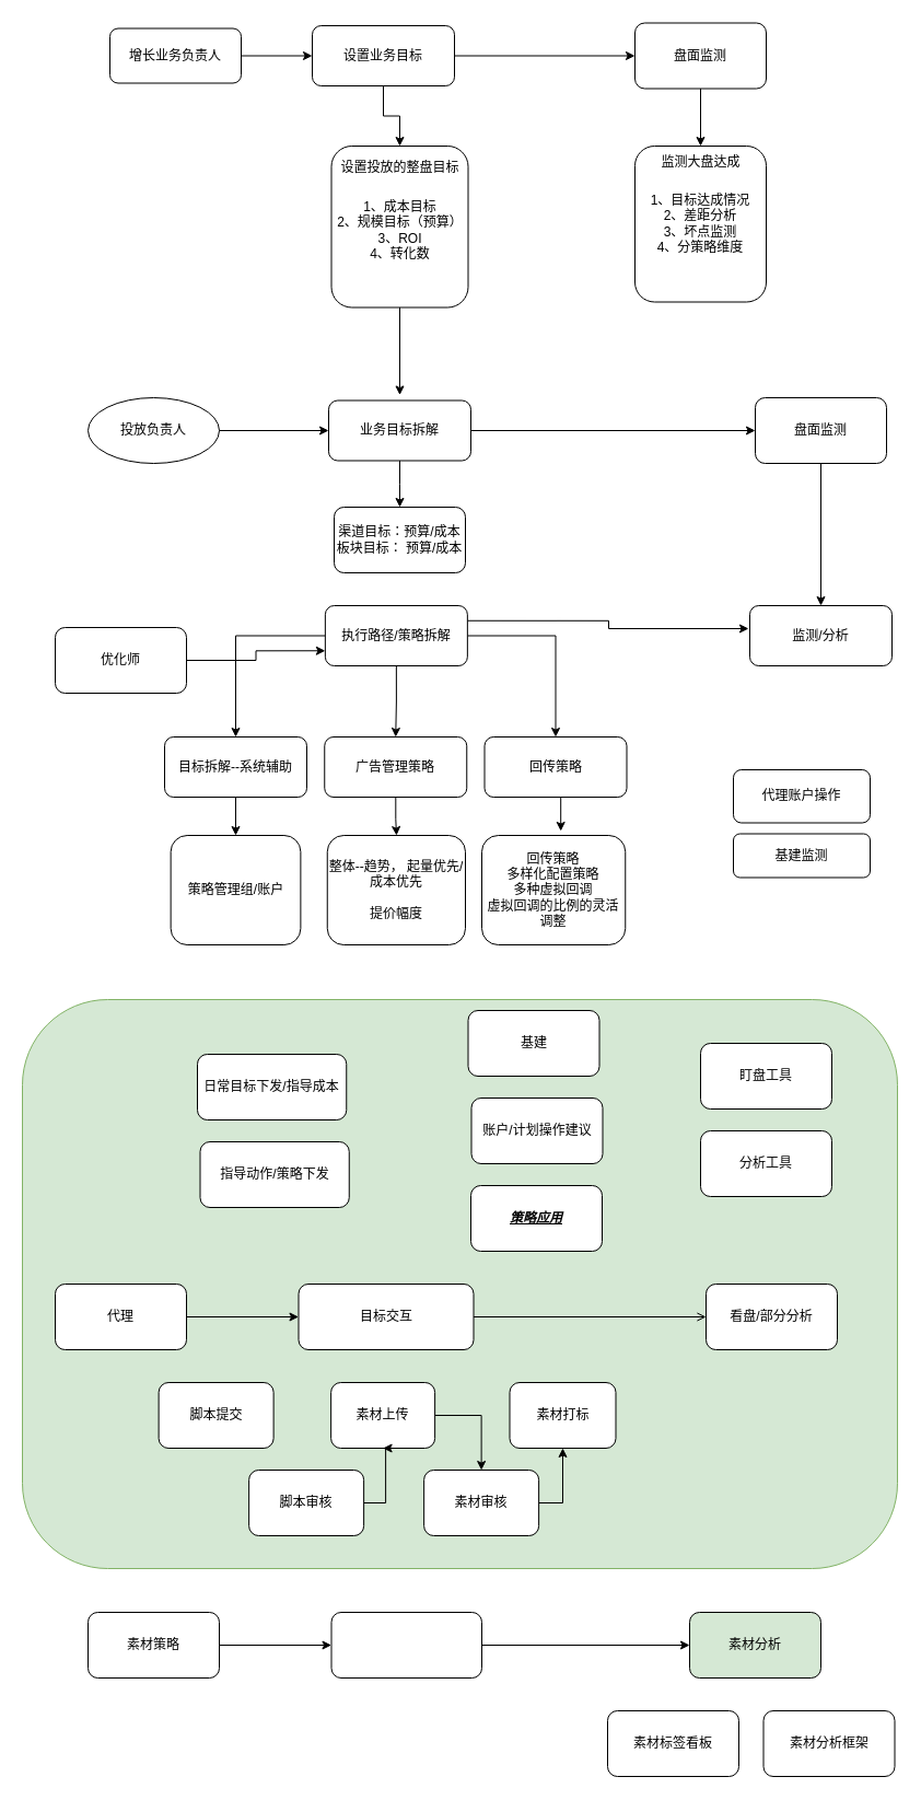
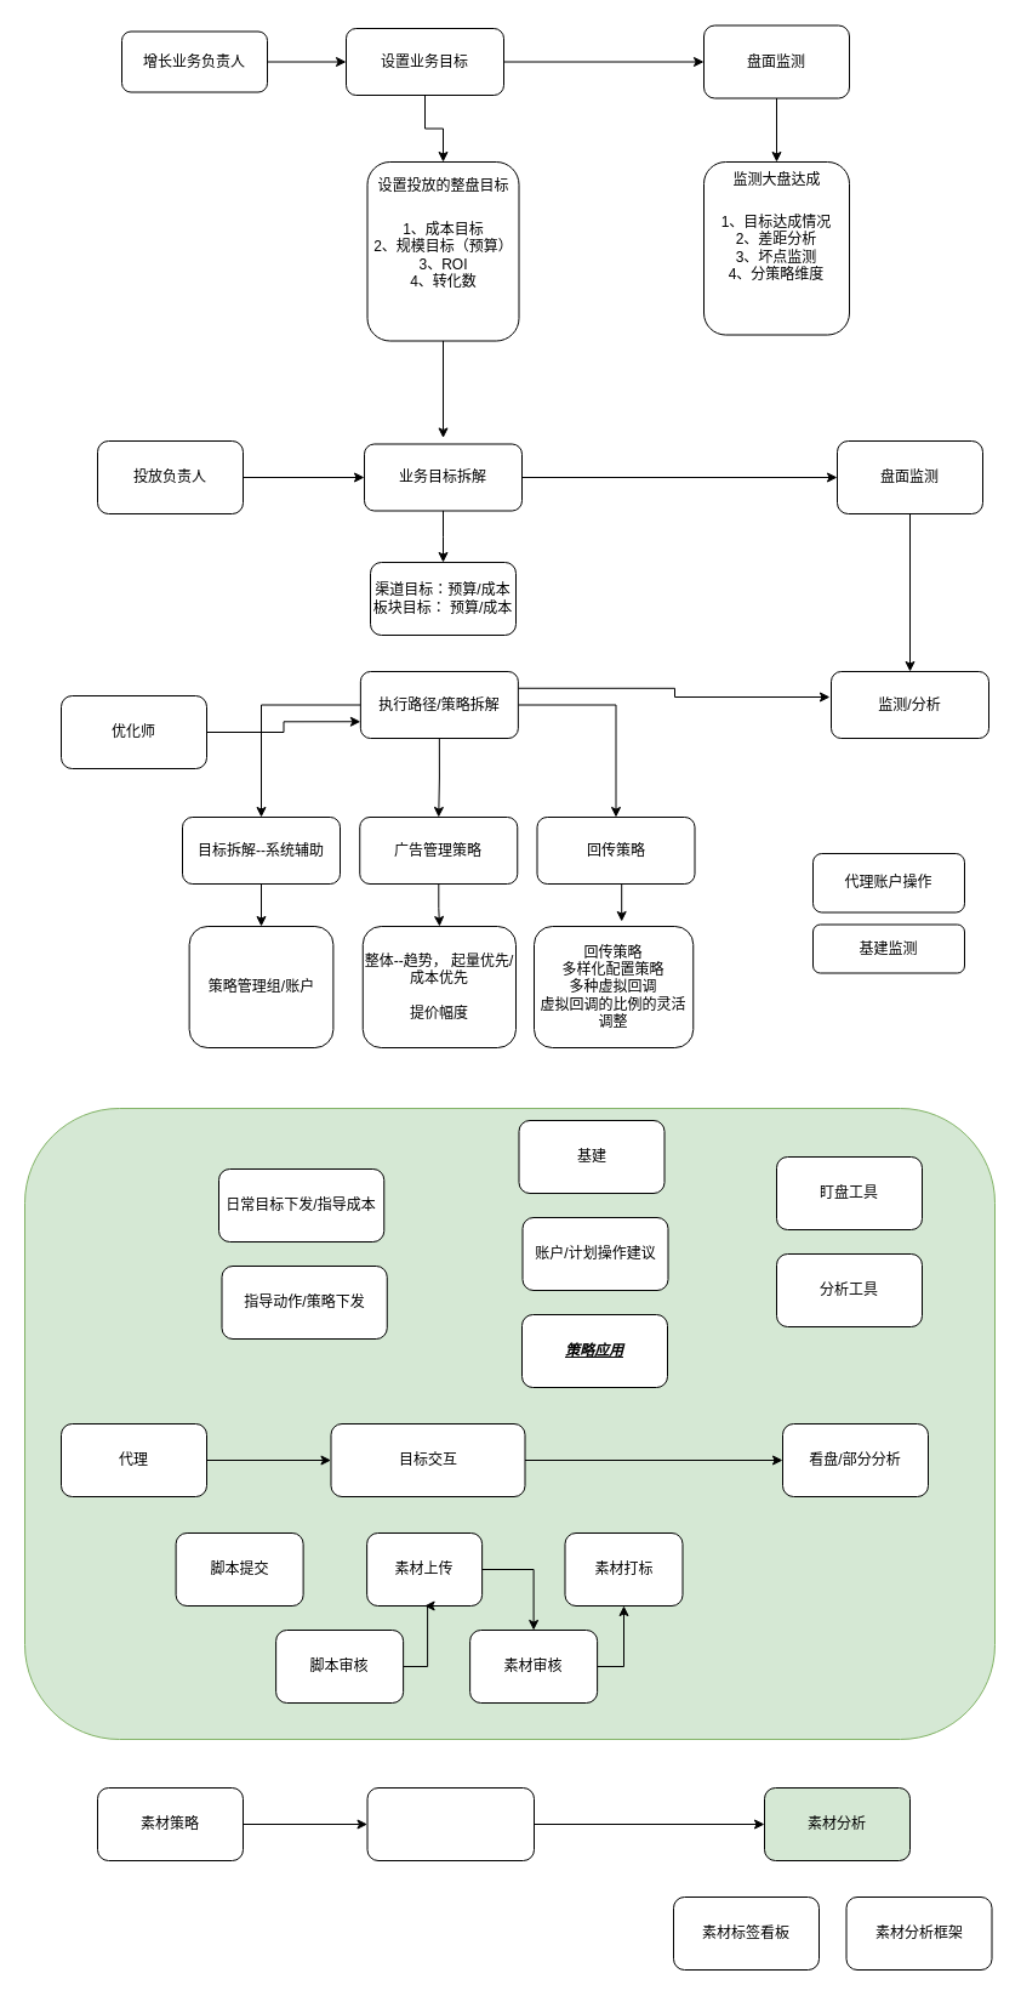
  <mxCell id="0" />
  <mxCell id="1" parent="0" />
  <mxCell id="2" value="" style="rounded=1;whiteSpace=wrap;html=1;fillColor=#d5e8d4;strokeColor=#82b366;" vertex="1" parent="1"><mxGeometry x="20" y="913" width="800" height="520" as="geometry" /></mxCell>
  <mxCell id="3" value="" style="edgeStyle=orthogonalEdgeStyle;rounded=0;orthogonalLoop=1;jettySize=auto;html=1;" parent="1" source="4" target="7" edge="1"><mxGeometry relative="1" as="geometry" /></mxCell>
  <mxCell id="4" value="增长业务负责人" style="rounded=1;whiteSpace=wrap;html=1;" parent="1" vertex="1"><mxGeometry x="100" y="25.5" width="120" height="50" as="geometry" /></mxCell>
  <mxCell id="5" value="" style="edgeStyle=orthogonalEdgeStyle;rounded=0;orthogonalLoop=1;jettySize=auto;html=1;" parent="1" source="7" target="9" edge="1"><mxGeometry relative="1" as="geometry" /></mxCell>
  <mxCell id="6" value="" style="edgeStyle=orthogonalEdgeStyle;rounded=0;orthogonalLoop=1;jettySize=auto;html=1;" parent="1" source="7" target="13" edge="1"><mxGeometry relative="1" as="geometry" /></mxCell>
  <mxCell id="7" value="设置业务目标" style="whiteSpace=wrap;html=1;rounded=1;" parent="1" vertex="1"><mxGeometry x="285" y="23" width="130" height="55" as="geometry" /></mxCell>
  <mxCell id="8" value="" style="edgeStyle=orthogonalEdgeStyle;rounded=0;orthogonalLoop=1;jettySize=auto;html=1;" parent="1" source="9" edge="1"><mxGeometry relative="1" as="geometry"><mxPoint x="365" y="360.5" as="targetPoint" /></mxGeometry></mxCell>
  <mxCell id="9" value="" style="whiteSpace=wrap;html=1;rounded=1;" parent="1" vertex="1"><mxGeometry x="302.5" y="133" width="125" height="147.5" as="geometry" /></mxCell>
  <mxCell id="10" value="设置投放的整盘目标" style="text;html=1;strokeColor=none;fillColor=none;align=center;verticalAlign=middle;whiteSpace=wrap;rounded=0;" parent="1" vertex="1"><mxGeometry x="287.5" y="138" width="155" height="30" as="geometry" /></mxCell>
  <mxCell id="11" value="1、成本目标&lt;br style=&quot;border-color: var(--border-color);&quot;&gt;2、规模目标（预算）&lt;br style=&quot;border-color: var(--border-color);&quot;&gt;3、ROI&lt;br style=&quot;border-color: var(--border-color);&quot;&gt;4、转化数" style="text;html=1;strokeColor=none;fillColor=none;align=center;verticalAlign=middle;whiteSpace=wrap;rounded=0;" parent="1" vertex="1"><mxGeometry x="287.5" y="165" width="155" height="90" as="geometry" /></mxCell>
  <mxCell id="12" value="" style="edgeStyle=orthogonalEdgeStyle;rounded=0;orthogonalLoop=1;jettySize=auto;html=1;" parent="1" source="13" target="14" edge="1"><mxGeometry relative="1" as="geometry" /></mxCell>
  <mxCell id="13" value="盘面监测" style="whiteSpace=wrap;html=1;rounded=1;" parent="1" vertex="1"><mxGeometry x="580" y="20.5" width="120" height="60" as="geometry" /></mxCell>
  <mxCell id="14" value="1、目标达成情况&lt;br&gt;2、差距分析&lt;br&gt;3、坏点监测&lt;br&gt;4、分策略维度" style="whiteSpace=wrap;html=1;rounded=1;" parent="1" vertex="1"><mxGeometry x="580" y="133" width="120" height="142.5" as="geometry" /></mxCell>
  <mxCell id="15" value="监测大盘达成" style="text;html=1;strokeColor=none;fillColor=none;align=center;verticalAlign=middle;whiteSpace=wrap;rounded=0;" parent="1" vertex="1"><mxGeometry x="562.5" y="133" width="155" height="30" as="geometry" /></mxCell>
- <mxCell id="16" value="投放负责人" style="ellipse;whiteSpace=wrap;html=1;" parent="1" vertex="1"><mxGeometry x="80" y="363" width="120" height="60" as="geometry" /></mxCell>
+ <mxCell id="16" value="投放负责人" style="rounded=1;whiteSpace=wrap;html=1;" parent="1" vertex="1"><mxGeometry x="80" y="363" width="120" height="60" as="geometry" /></mxCell>
  <mxCell id="17" value="" style="edgeStyle=orthogonalEdgeStyle;rounded=0;orthogonalLoop=1;jettySize=auto;html=1;exitX=1;exitY=0.5;exitDx=0;exitDy=0;" parent="1" source="16" target="20" edge="1"><mxGeometry relative="1" as="geometry"><mxPoint x="220" y="393" as="sourcePoint" /></mxGeometry></mxCell>
  <mxCell id="18" value="" style="edgeStyle=orthogonalEdgeStyle;rounded=0;orthogonalLoop=1;jettySize=auto;html=1;" parent="1" source="20" edge="1"><mxGeometry relative="1" as="geometry"><mxPoint x="365" y="463" as="targetPoint" /></mxGeometry></mxCell>
  <mxCell id="19" style="edgeStyle=orthogonalEdgeStyle;rounded=0;orthogonalLoop=1;jettySize=auto;html=1;exitX=1;exitY=0.5;exitDx=0;exitDy=0;entryX=0;entryY=0.5;entryDx=0;entryDy=0;" parent="1" source="20" target="22" edge="1"><mxGeometry relative="1" as="geometry" /></mxCell>
  <mxCell id="20" value="业务目标拆解" style="whiteSpace=wrap;html=1;rounded=1;" parent="1" vertex="1"><mxGeometry x="300" y="365.5" width="130" height="55" as="geometry" /></mxCell>
  <mxCell id="21" style="edgeStyle=orthogonalEdgeStyle;rounded=0;orthogonalLoop=1;jettySize=auto;html=1;exitX=0.5;exitY=1;exitDx=0;exitDy=0;entryX=0.5;entryY=0;entryDx=0;entryDy=0;" edge="1" parent="1" source="22" target="40"><mxGeometry relative="1" as="geometry" /></mxCell>
  <mxCell id="22" value="盘面监测" style="whiteSpace=wrap;html=1;rounded=1;" parent="1" vertex="1"><mxGeometry x="690" y="363" width="120" height="60" as="geometry" /></mxCell>
  <mxCell id="23" style="edgeStyle=orthogonalEdgeStyle;rounded=0;orthogonalLoop=1;jettySize=auto;html=1;exitX=1;exitY=0.5;exitDx=0;exitDy=0;entryX=0;entryY=0.75;entryDx=0;entryDy=0;" edge="1" parent="1" source="24" target="29"><mxGeometry relative="1" as="geometry" /></mxCell>
  <mxCell id="24" value="优化师" style="rounded=1;whiteSpace=wrap;html=1;" parent="1" vertex="1"><mxGeometry x="50" y="573" width="120" height="60" as="geometry" /></mxCell>
  <mxCell id="25" value="" style="edgeStyle=orthogonalEdgeStyle;rounded=0;orthogonalLoop=1;jettySize=auto;html=1;" parent="1" source="29" target="31" edge="1"><mxGeometry relative="1" as="geometry" /></mxCell>
  <mxCell id="26" style="edgeStyle=orthogonalEdgeStyle;rounded=0;orthogonalLoop=1;jettySize=auto;html=1;exitX=1;exitY=0.5;exitDx=0;exitDy=0;entryX=0.5;entryY=0;entryDx=0;entryDy=0;" parent="1" source="29" target="35" edge="1"><mxGeometry relative="1" as="geometry" /></mxCell>
  <mxCell id="27" style="edgeStyle=orthogonalEdgeStyle;rounded=0;orthogonalLoop=1;jettySize=auto;html=1;exitX=1;exitY=0.25;exitDx=0;exitDy=0;entryX=-0.008;entryY=0.382;entryDx=0;entryDy=0;entryPerimeter=0;" parent="1" source="29" target="40" edge="1"><mxGeometry relative="1" as="geometry" /></mxCell>
  <mxCell id="28" style="edgeStyle=orthogonalEdgeStyle;rounded=0;orthogonalLoop=1;jettySize=auto;html=1;exitX=0.5;exitY=1;exitDx=0;exitDy=0;entryX=0.5;entryY=0;entryDx=0;entryDy=0;" edge="1" parent="1" source="29" target="33"><mxGeometry relative="1" as="geometry" /></mxCell>
  <mxCell id="29" value="执行路径/策略拆解" style="whiteSpace=wrap;html=1;rounded=1;" parent="1" vertex="1"><mxGeometry x="296.87" y="553" width="130" height="55" as="geometry" /></mxCell>
  <mxCell id="30" value="" style="edgeStyle=orthogonalEdgeStyle;rounded=0;orthogonalLoop=1;jettySize=auto;html=1;" parent="1" source="31" target="38" edge="1"><mxGeometry relative="1" as="geometry" /></mxCell>
  <mxCell id="31" value="目标拆解--系统辅助" style="whiteSpace=wrap;html=1;rounded=1;" parent="1" vertex="1"><mxGeometry x="150.01" y="673" width="130" height="55" as="geometry" /></mxCell>
  <mxCell id="32" value="" style="edgeStyle=orthogonalEdgeStyle;rounded=0;orthogonalLoop=1;jettySize=auto;html=1;" parent="1" source="33" target="36" edge="1"><mxGeometry relative="1" as="geometry" /></mxCell>
  <mxCell id="33" value="广告管理策略" style="whiteSpace=wrap;html=1;rounded=1;" parent="1" vertex="1"><mxGeometry x="296.25" y="673" width="130" height="55" as="geometry" /></mxCell>
  <mxCell id="34" style="edgeStyle=orthogonalEdgeStyle;rounded=0;orthogonalLoop=1;jettySize=auto;html=1;exitX=0.5;exitY=1;exitDx=0;exitDy=0;entryX=0.55;entryY=-0.04;entryDx=0;entryDy=0;entryPerimeter=0;" parent="1" source="35" target="37" edge="1"><mxGeometry relative="1" as="geometry" /></mxCell>
  <mxCell id="35" value="回传策略" style="whiteSpace=wrap;html=1;rounded=1;" parent="1" vertex="1"><mxGeometry x="442.5" y="673" width="130" height="55" as="geometry" /></mxCell>
  <mxCell id="36" value="整体--趋势， 起量优先/成本优先&lt;br&gt;&lt;br&gt;提价幅度" style="whiteSpace=wrap;html=1;rounded=1;" parent="1" vertex="1"><mxGeometry x="298.75" y="763" width="126.25" height="100" as="geometry" /></mxCell>
  <mxCell id="37" value="回传策略&lt;br&gt;多样化配置策略&lt;br&gt;多种虚拟回调&lt;br&gt;虚拟回调的比例的灵活调整" style="whiteSpace=wrap;html=1;rounded=1;" parent="1" vertex="1"><mxGeometry x="440" y="763" width="131.25" height="100" as="geometry" /></mxCell>
  <mxCell id="38" value="策略管理组/账户" style="whiteSpace=wrap;html=1;rounded=1;" parent="1" vertex="1"><mxGeometry x="155.63" y="763" width="118.75" height="100" as="geometry" /></mxCell>
  <mxCell id="39" value="渠道目标：预算/成本&lt;br style=&quot;border-color: var(--border-color);&quot;&gt;板块目标： 预算/成本" style="rounded=1;whiteSpace=wrap;html=1;" parent="1" vertex="1"><mxGeometry x="305" y="463" width="120" height="60" as="geometry" /></mxCell>
  <mxCell id="40" value="监测/分析" style="whiteSpace=wrap;html=1;rounded=1;" parent="1" vertex="1"><mxGeometry x="685" y="553" width="130" height="55" as="geometry" /></mxCell>
  <mxCell id="41" value="代理账户操作" style="rounded=1;whiteSpace=wrap;html=1;" parent="1" vertex="1"><mxGeometry x="670" y="703" width="125" height="48.5" as="geometry" /></mxCell>
  <mxCell id="42" value="基建监测" style="rounded=1;whiteSpace=wrap;html=1;" parent="1" vertex="1"><mxGeometry x="670" y="761.5" width="125" height="40" as="geometry" /></mxCell>
  <mxCell id="43" value="" style="edgeStyle=orthogonalEdgeStyle;rounded=0;orthogonalLoop=1;jettySize=auto;html=1;" edge="1" parent="1" source="44" target="46"><mxGeometry relative="1" as="geometry" /></mxCell>
  <mxCell id="44" value="代理" style="rounded=1;whiteSpace=wrap;html=1;" vertex="1" parent="1"><mxGeometry x="50" y="1173" width="120" height="60" as="geometry" /></mxCell>
- <mxCell id="45" value="" style="edgeStyle=orthogonalEdgeStyle;rounded=0;orthogonalLoop=1;jettySize=auto;html=1;endArrow=open;" edge="1" parent="1" source="46" target="47"><mxGeometry relative="1" as="geometry" /></mxCell>
+ <mxCell id="45" value="" style="edgeStyle=orthogonalEdgeStyle;rounded=0;orthogonalLoop=1;jettySize=auto;html=1;" edge="1" parent="1" source="46" target="47"><mxGeometry relative="1" as="geometry" /></mxCell>
  <mxCell id="46" value="目标交互" style="rounded=1;whiteSpace=wrap;html=1;" vertex="1" parent="1"><mxGeometry x="272.5" y="1173" width="160" height="60" as="geometry" /></mxCell>
  <mxCell id="47" value="看盘/部分分析" style="whiteSpace=wrap;html=1;rounded=1;" vertex="1" parent="1"><mxGeometry x="645" y="1173" width="120" height="60" as="geometry" /></mxCell>
  <mxCell id="48" value="日常目标下发/指导成本" style="whiteSpace=wrap;html=1;rounded=1;" vertex="1" parent="1"><mxGeometry x="180" y="963" width="136.25" height="60" as="geometry" /></mxCell>
  <mxCell id="49" value="指导动作/策略下发" style="whiteSpace=wrap;html=1;rounded=1;" vertex="1" parent="1"><mxGeometry x="182.5" y="1043" width="136.25" height="60" as="geometry" /></mxCell>
  <mxCell id="50" value="" style="edgeStyle=orthogonalEdgeStyle;rounded=0;orthogonalLoop=1;jettySize=auto;html=1;" edge="1" parent="1" source="51" target="53"><mxGeometry relative="1" as="geometry" /></mxCell>
  <mxCell id="51" value="素材策略" style="rounded=1;whiteSpace=wrap;html=1;" vertex="1" parent="1"><mxGeometry x="80" y="1473" width="120" height="60" as="geometry" /></mxCell>
  <mxCell id="52" value="" style="edgeStyle=orthogonalEdgeStyle;rounded=0;orthogonalLoop=1;jettySize=auto;html=1;" edge="1" parent="1" source="53" target="54"><mxGeometry relative="1" as="geometry" /></mxCell>
  <mxCell id="53" value="" style="rounded=1;whiteSpace=wrap;html=1;" vertex="1" parent="1"><mxGeometry x="302.5" y="1473" width="137.5" height="60" as="geometry" /></mxCell>
  <mxCell id="54" value="素材分析" style="whiteSpace=wrap;html=1;rounded=1;fillColor=#d5e8d4;" vertex="1" parent="1"><mxGeometry x="630" y="1473" width="120" height="60" as="geometry" /></mxCell>
  <mxCell id="55" value="脚本提交" style="rounded=1;whiteSpace=wrap;html=1;" vertex="1" parent="1"><mxGeometry x="144.62" y="1263" width="105" height="60" as="geometry" /></mxCell>
  <mxCell id="56" style="edgeStyle=orthogonalEdgeStyle;rounded=0;orthogonalLoop=1;jettySize=auto;html=1;exitX=1;exitY=0.5;exitDx=0;exitDy=0;entryX=0.5;entryY=0;entryDx=0;entryDy=0;" edge="1" parent="1" source="57" target="69"><mxGeometry relative="1" as="geometry" /></mxCell>
  <mxCell id="57" value="素材上传" style="rounded=1;whiteSpace=wrap;html=1;" vertex="1" parent="1"><mxGeometry x="302.12" y="1263" width="95" height="60" as="geometry" /></mxCell>
  <mxCell id="58" value="素材打标" style="rounded=1;whiteSpace=wrap;html=1;" vertex="1" parent="1"><mxGeometry x="465.5" y="1263" width="97" height="60" as="geometry" /></mxCell>
  <mxCell id="59" value="基建" style="rounded=1;whiteSpace=wrap;html=1;" vertex="1" parent="1"><mxGeometry x="427.5" y="923" width="120" height="60" as="geometry" /></mxCell>
  <mxCell id="60" value="账户/计划操作建议" style="rounded=1;whiteSpace=wrap;html=1;" vertex="1" parent="1"><mxGeometry x="430.5" y="1003" width="120" height="60" as="geometry" /></mxCell>
  <mxCell id="61" value="&lt;i&gt;&lt;b&gt;&lt;u&gt;策略应用&lt;/u&gt;&lt;/b&gt;&lt;/i&gt;" style="rounded=1;whiteSpace=wrap;html=1;" vertex="1" parent="1"><mxGeometry x="430" y="1083" width="120" height="60" as="geometry" /></mxCell>
  <mxCell id="62" value="盯盘工具" style="rounded=1;whiteSpace=wrap;html=1;" vertex="1" parent="1"><mxGeometry x="640" y="953" width="120" height="60" as="geometry" /></mxCell>
  <mxCell id="63" value="分析工具" style="rounded=1;whiteSpace=wrap;html=1;" vertex="1" parent="1"><mxGeometry x="640" y="1033" width="120" height="60" as="geometry" /></mxCell>
  <mxCell id="64" value="素材分析框架" style="whiteSpace=wrap;html=1;rounded=1;" vertex="1" parent="1"><mxGeometry x="697.5" y="1563" width="120" height="60" as="geometry" /></mxCell>
  <mxCell id="65" value="素材标签看板" style="whiteSpace=wrap;html=1;rounded=1;" vertex="1" parent="1"><mxGeometry x="555" y="1563" width="120" height="60" as="geometry" /></mxCell>
  <mxCell id="66" style="edgeStyle=orthogonalEdgeStyle;rounded=0;orthogonalLoop=1;jettySize=auto;html=1;exitX=1;exitY=0.5;exitDx=0;exitDy=0;entryX=0.5;entryY=1;entryDx=0;entryDy=0;" edge="1" parent="1" source="67" target="57"><mxGeometry relative="1" as="geometry" /></mxCell>
  <mxCell id="67" value="脚本审核" style="rounded=1;whiteSpace=wrap;html=1;" vertex="1" parent="1"><mxGeometry x="227.12" y="1343" width="105" height="60" as="geometry" /></mxCell>
  <mxCell id="68" style="edgeStyle=orthogonalEdgeStyle;rounded=0;orthogonalLoop=1;jettySize=auto;html=1;exitX=1;exitY=0.5;exitDx=0;exitDy=0;entryX=0.5;entryY=1;entryDx=0;entryDy=0;" edge="1" parent="1" source="69" target="58"><mxGeometry relative="1" as="geometry" /></mxCell>
  <mxCell id="69" value="素材审核" style="rounded=1;whiteSpace=wrap;html=1;" vertex="1" parent="1"><mxGeometry x="387.12" y="1343" width="105" height="60" as="geometry" /></mxCell>
